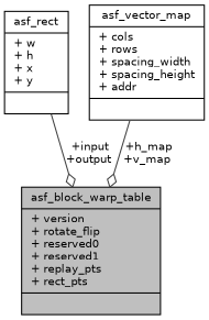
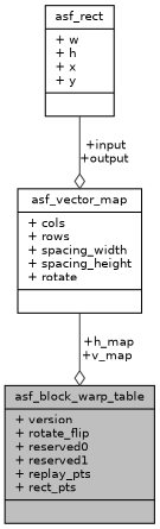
  digraph {
    node [color=black fontname=Helvetica fontsize=10 shape=record]
    edge [arrowhead=odiamond color=grey25 fontname=Helvetica fontsize=10 labelfontname=Helvetica labelfontsize=10 style=solid]
    n1 [fillcolor=grey75 fontcolor=black height=0.2 label="{asf_block_warp_table\n|+ version\l+ rotate_flip\l+ reserved0\l+ reserved1\l+ replay_pts\l+ rect_pts\l|}" style=filled width=0.4]
    n2 [height=0.2 label="{asf_rect\n|+ w\l+ h\l+ x\l+ y\l|}" width=0.4]
-   n3 [height=0.2 label="{asf_vector_map\n|+ cols\l+ rows\l+ spacing_width\l+ spacing_height\l+ addr\l|}" width=0.4]
-   n2 -> n1 [label=" +input\n+output"]
+   n3 [height=0.2 label="{asf_vector_map\n|+ cols\l+ rows\l+ spacing_width\l+ spacing_height\l+ rotate\l|}" width=0.4]
+   n2 -> n3 [label=" +input\n+output"]
    n3 -> n1 [label=" +h_map\n+v_map"]
  }
